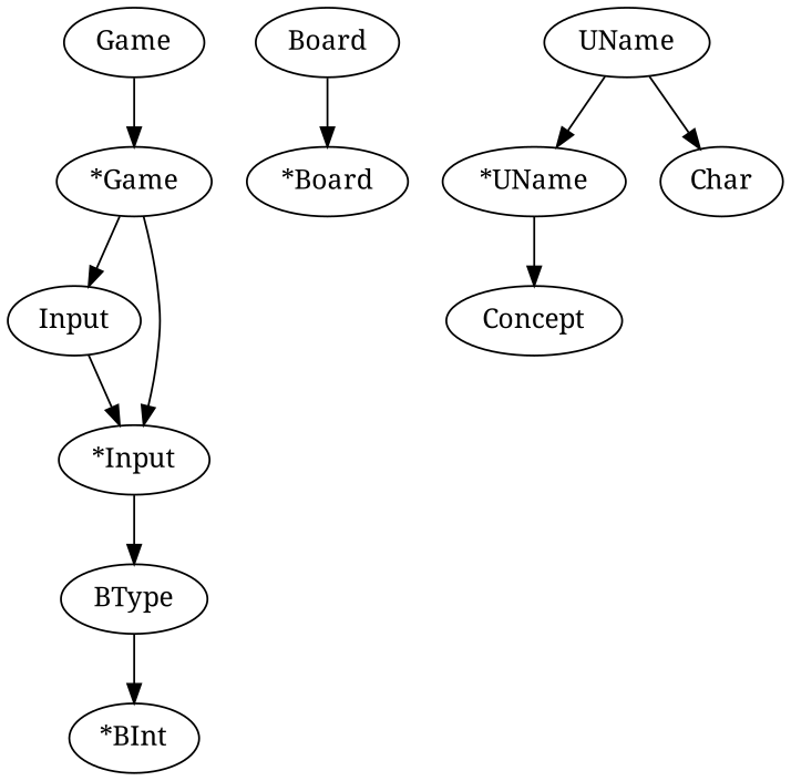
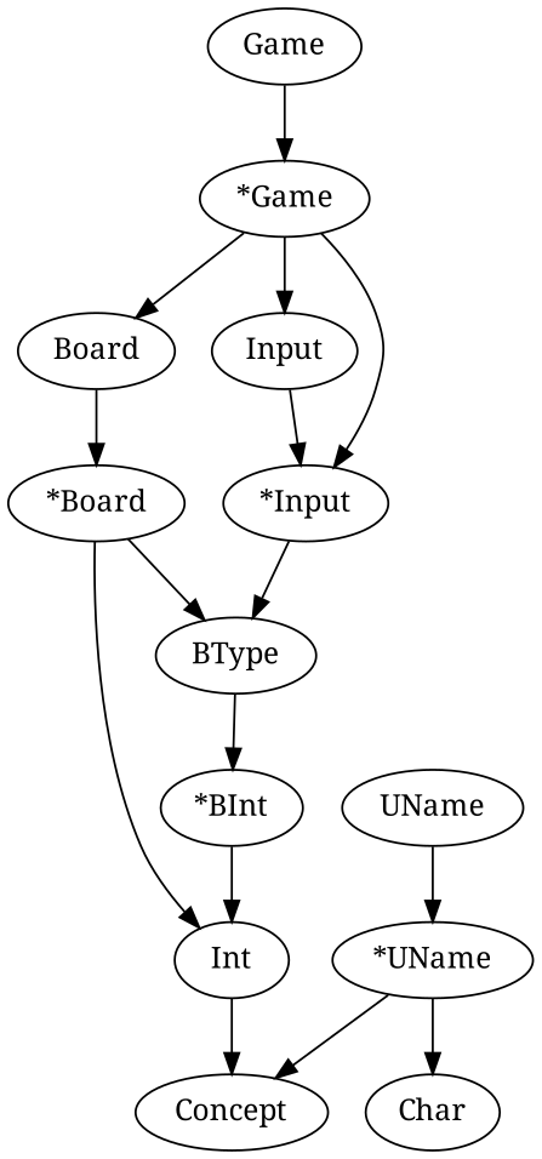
  strict digraph {
    fontname="Noto Serif"
    node [fontname="Noto Serif"]
    edge [fontname="Noto Serif"]
    n1 [label=Game]
    n2 [label="*Game"]
    n3 [label=Board]
    n4 [label=Input]
    n5 [label="*Input"]
    n6 [label=UName]
    n7 [label="*UName"]
    n8 [label="*Board"]
    n9 [label=Char]
    n10 [label=Concept]
+   n11 [label=Int]
    n12 [label=BType]
    n13 [label="*BInt"]
    n1 -> n2
+   n2 -> n3
    n2 -> n4
    n2 -> n5
    n3 -> n8
    n4 -> n5
    n5 -> n12
    n6 -> n7
-   n6 -> n9
+   n7 -> n9
    n7 -> n10
+   n8 -> n11
+   n8 -> n12
+   n11 -> n10
    n12 -> n13
+   n13 -> n11
  }
